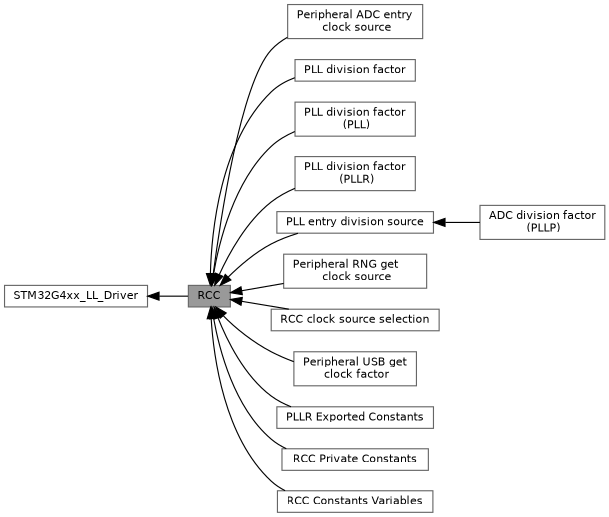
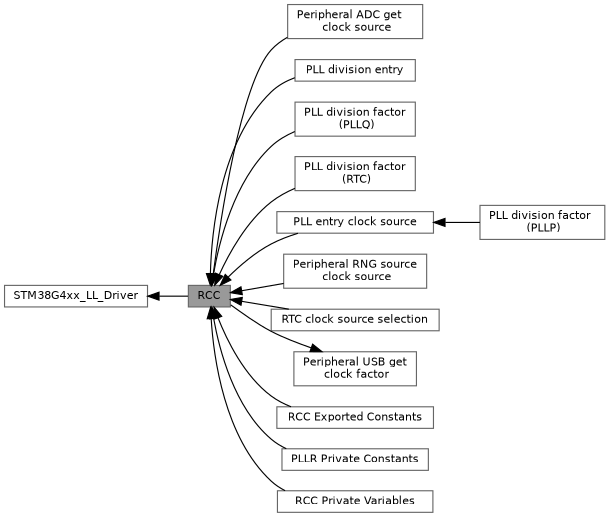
  digraph {
    rankdir=LR
    node [color=grey40 fillcolor=white fontname=Helvetica fontsize=10 shape=box style=filled]
    edge [dir=back fontname=Helvetica fontsize=10 labelfontname=Helvetica labelfontsize=10 shape=plaintext style=solid]
    n1 [color=gray40 fillcolor=grey60 fontcolor=black height=0.2 label=RCC width=0.4]
-   n2 [height=0.2 label="Peripheral ADC entry\l clock source" width=0.4]
-   n3 [height=0.2 label="PLL division factor" width=0.4]
-   n4 [height=0.2 label="PLL division factor\l (PLL)" width=0.4]
-   n5 [height=0.2 label="PLL division factor\l (PLLR)" width=0.4]
-   n6 [height=0.2 label="PLL entry division source" width=0.4]
-   n7 [height=0.2 label="Peripheral RNG get\l clock source" width=0.4]
-   n8 [height=0.2 label="RCC clock source selection" width=0.4]
+   n2 [height=0.2 label="Peripheral ADC get\l clock source" width=0.4]
+   n3 [height=0.2 label="PLL division entry" width=0.4]
+   n4 [height=0.2 label="PLL division factor\l (PLLQ)" width=0.4]
+   n5 [height=0.2 label="PLL division factor\l (RTC)" width=0.4]
+   n6 [height=0.2 label="PLL entry clock source" width=0.4]
+   n7 [height=0.2 label="Peripheral RNG source\l clock source" width=0.4]
+   n8 [height=0.2 label="RTC clock source selection" width=0.4]
    n9 [height=0.2 label="Peripheral USB get\l clock factor" width=0.4]
-   n10 [height=0.2 label="PLLR Exported Constants" width=0.4]
-   n11 [height=0.2 label="RCC Private Constants" width=0.4]
-   n12 [height=0.2 label="RCC Constants Variables" width=0.4]
-   n13 [height=0.2 label="ADC division factor\l (PLLP)" width=0.4]
-   n14 [height=0.2 label=STM32G4xx_LL_Driver width=0.4]
+   n10 [height=0.2 label="RCC Exported Constants" width=0.4]
+   n11 [height=0.2 label="PLLR Private Constants" width=0.4]
+   n12 [height=0.2 label="RCC Private Variables" width=0.4]
+   n13 [height=0.2 label="PLL division factor\l (PLLP)" width=0.4]
+   n14 [height=0.2 label=STM38G4xx_LL_Driver width=0.4]
    n1 -> n2
    n1 -> n3
    n1 -> n4
    n1 -> n5
    n1 -> n6
    n1 -> n7
    n1 -> n8
-   n1 -> n9
+   n9 -> n1
    n1 -> n10
    n1 -> n11
    n1 -> n12
    n6 -> n13
    n14 -> n1
  }
